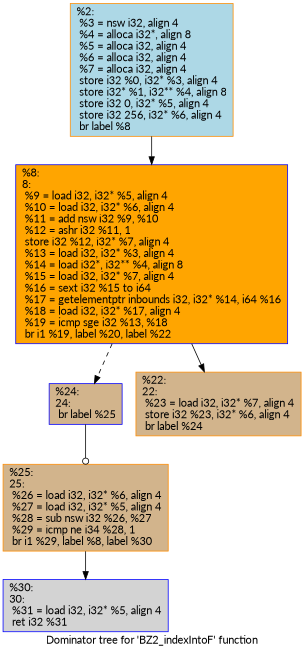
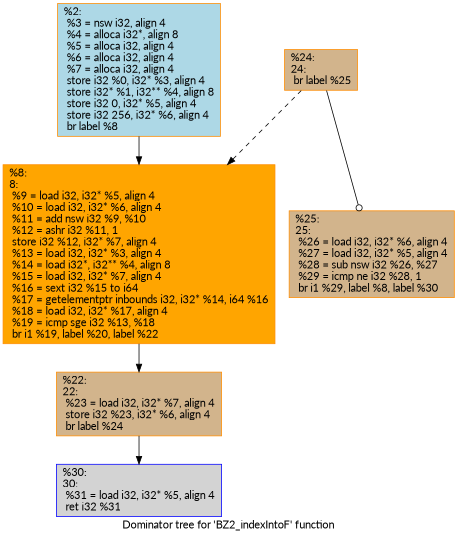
  digraph {
    fontname=Lato
    label="Dominator tree for 'BZ2_indexIntoF' function"
    node [color=darkorange fillcolor=tan fontname=Lato shape=record style=filled]
    edge [arrowhead=normal fontname=Lato style=solid]
    n1 [fillcolor=lightblue label="{%2:\l  %3 = nsw i32, align 4\l  %4 = alloca i32*, align 8\l  %5 = alloca i32, align 4\l  %6 = alloca i32, align 4\l  %7 = alloca i32, align 4\l  store i32 %0, i32* %3, align 4\l  store i32* %1, i32** %4, align 8\l  store i32 0, i32* %5, align 4\l  store i32 256, i32* %6, align 4\l  br label %8\l}"]
-   n2 [color=blue fillcolor=orange label="{%8:\l8:                                                \l  %9 = load i32, i32* %5, align 4\l  %10 = load i32, i32* %6, align 4\l  %11 = add nsw i32 %9, %10\l  %12 = ashr i32 %11, 1\l  store i32 %12, i32* %7, align 4\l  %13 = load i32, i32* %3, align 4\l  %14 = load i32*, i32** %4, align 8\l  %15 = load i32, i32* %7, align 4\l  %16 = sext i32 %15 to i64\l  %17 = getelementptr inbounds i32, i32* %14, i64 %16\l  %18 = load i32, i32* %17, align 4\l  %19 = icmp sge i32 %13, %18\l  br i1 %19, label %20, label %22\l}"]
-   n3 [color=blue label="{%24:\l24:                                               \l  br label %25\l}"]
+   n2 [fillcolor=orange label="{%8:\l8:                                                \l  %9 = load i32, i32* %5, align 4\l  %10 = load i32, i32* %6, align 4\l  %11 = add nsw i32 %9, %10\l  %12 = ashr i32 %11, 1\l  store i32 %12, i32* %7, align 4\l  %13 = load i32, i32* %3, align 4\l  %14 = load i32*, i32** %4, align 8\l  %15 = load i32, i32* %7, align 4\l  %16 = sext i32 %15 to i64\l  %17 = getelementptr inbounds i32, i32* %14, i64 %16\l  %18 = load i32, i32* %17, align 4\l  %19 = icmp sge i32 %13, %18\l  br i1 %19, label %20, label %22\l}"]
+   n3 [label="{%24:\l24:                                               \l  br label %25\l}"]
    n4 [label="{%22:\l22:                                               \l  %23 = load i32, i32* %7, align 4\l  store i32 %23, i32* %6, align 4\l  br label %24\l}"]
-   n5 [label="{%25:\l25:                                               \l  %26 = load i32, i32* %6, align 4\l  %27 = load i32, i32* %5, align 4\l  %28 = sub nsw i32 %26, %27\l  %29 = icmp ne i34 %28, 1\l  br i1 %29, label %8, label %30\l}"]
+   n5 [label="{%25:\l25:                                               \l  %26 = load i32, i32* %6, align 4\l  %27 = load i32, i32* %5, align 4\l  %28 = sub nsw i32 %26, %27\l  %29 = icmp ne i32 %28, 1\l  br i1 %29, label %8, label %30\l}"]
    n6 [color=blue fillcolor=lightgrey label="{%30:\l30:                                               \l  %31 = load i32, i32* %5, align 4\l  ret i32 %31\l}"]
    n1 -> n2
-   n2 -> n3 [style=dashed]
+   n3 -> n2 [style=dashed]
    n2 -> n4
    n3 -> n5 [arrowhead=odot]
-   n5 -> n6
+   n4 -> n6
  }
